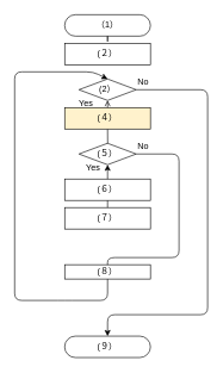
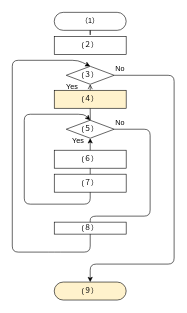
  <mxCell id="0" />
  <mxCell id="1" parent="0" />
  <mxCell id="2" style="edgeStyle=none;html=1;exitX=0.5;exitY=1;exitDx=0;exitDy=0;" edge="1" parent="1" source="3"><mxGeometry relative="1" as="geometry"><mxPoint x="150.31" y="220" as="targetPoint" /></mxGeometry></mxCell>
  <mxCell id="3" value="(４）" style="rounded=0;whiteSpace=wrap;html=1;fillColor=#fff2cc;" vertex="1" parent="1"><mxGeometry x="90" y="150" width="120" height="30" as="geometry" /></mxCell>
  <mxCell id="4" value="(５）" style="rhombus;whiteSpace=wrap;html=1;" vertex="1" parent="1"><mxGeometry x="110" y="200" width="80" height="30" as="geometry" /></mxCell>
  <mxCell id="5" value="(６）" style="rounded=0;whiteSpace=wrap;html=1;" vertex="1" parent="1"><mxGeometry x="90" y="250" width="120" height="30" as="geometry" /></mxCell>
  <mxCell id="6" value="" style="endArrow=classic;html=1;entryX=0.5;entryY=1;entryDx=0;entryDy=0;exitX=0.5;exitY=0;exitDx=0;exitDy=0;" edge="1" parent="1" source="5" target="4"><mxGeometry width="50" height="50" relative="1" as="geometry"><mxPoint x="200" y="250" as="sourcePoint" /><mxPoint x="250" y="200" as="targetPoint" /></mxGeometry></mxCell>
  <mxCell id="7" value="(７）" style="rounded=0;whiteSpace=wrap;html=1;" vertex="1" parent="1"><mxGeometry x="90" y="290" width="120" height="30" as="geometry" /></mxCell>
  <mxCell id="8" value="" style="endArrow=none;html=1;entryX=0.5;entryY=1;entryDx=0;entryDy=0;" edge="1" parent="1" target="5"><mxGeometry width="50" height="50" relative="1" as="geometry"><mxPoint x="150" y="290" as="sourcePoint" /><mxPoint x="200" y="260" as="targetPoint" /></mxGeometry></mxCell>
+ <mxCell id="9" value="" style="endArrow=classic;html=1;exitX=0.5;exitY=1;exitDx=0;exitDy=0;entryX=0.5;entryY=0;entryDx=0;entryDy=0;" edge="1" parent="1" source="7" target="4"><mxGeometry width="50" height="50" relative="1" as="geometry"><mxPoint x="150" y="310" as="sourcePoint" /><mxPoint x="200" y="260" as="targetPoint" /><Array as="points"><mxPoint x="150" y="340" /><mxPoint x="40" y="340" /><mxPoint x="40" y="190" /><mxPoint x="140" y="190" /></Array></mxGeometry></mxCell>
  <mxCell id="10" value="Yes" style="text;html=1;strokeColor=none;fillColor=none;align=center;verticalAlign=middle;whiteSpace=wrap;rounded=0;" vertex="1" parent="1"><mxGeometry x="100" y="220" width="60" height="30" as="geometry" /></mxCell>
  <mxCell id="11" value="No" style="text;html=1;strokeColor=none;fillColor=none;align=center;verticalAlign=middle;whiteSpace=wrap;rounded=0;" vertex="1" parent="1"><mxGeometry x="170" y="190" width="60" height="30" as="geometry" /></mxCell>
  <mxCell id="12" value="" style="endArrow=classic;html=1;exitX=1;exitY=0.5;exitDx=0;exitDy=0;" edge="1" parent="1" source="4"><mxGeometry width="50" height="50" relative="1" as="geometry"><mxPoint x="200" y="230" as="sourcePoint" /><mxPoint x="150" y="380" as="targetPoint" /><Array as="points"><mxPoint x="250" y="215" /><mxPoint x="250" y="360" /><mxPoint x="150" y="360" /></Array></mxGeometry></mxCell>
  <mxCell id="13" value="(２）" style="rounded=0;whiteSpace=wrap;html=1;" vertex="1" parent="1"><mxGeometry x="90" y="60" width="120" height="30" as="geometry" /></mxCell>
- <mxCell id="14" value="(2）" style="rhombus;whiteSpace=wrap;html=1;" vertex="1" parent="1"><mxGeometry x="110" y="110" width="80" height="30" as="geometry" /></mxCell>
+ <mxCell id="14" value="(３）" style="rhombus;whiteSpace=wrap;html=1;" vertex="1" parent="1"><mxGeometry x="110" y="110" width="80" height="30" as="geometry" /></mxCell>
  <mxCell id="15" value="" style="endArrow=open;html=1;entryX=0.5;entryY=1;entryDx=0;entryDy=0;exitX=0.5;exitY=0;exitDx=0;exitDy=0;" edge="1" parent="1" source="3" target="14"><mxGeometry width="50" height="50" relative="1" as="geometry"><mxPoint x="160" y="120" as="sourcePoint" /><mxPoint x="160" y="110" as="targetPoint" /></mxGeometry></mxCell>
  <mxCell id="16" value="(８）" style="rounded=0;whiteSpace=wrap;html=1;" vertex="1" parent="1"><mxGeometry x="90" y="370" width="120" height="20" as="geometry" /></mxCell>
  <mxCell id="17" value="" style="endArrow=classic;html=1;exitX=0.5;exitY=1;exitDx=0;exitDy=0;entryX=0.5;entryY=0;entryDx=0;entryDy=0;" edge="1" parent="1" source="16" target="14"><mxGeometry width="50" height="50" relative="1" as="geometry"><mxPoint x="30" y="240" as="sourcePoint" /><mxPoint x="80" y="190" as="targetPoint" /><Array as="points"><mxPoint x="150" y="420" /><mxPoint x="90" y="420" /><mxPoint x="20" y="420" /><mxPoint x="20" y="100" /><mxPoint x="130" y="100" /></Array></mxGeometry></mxCell>
  <mxCell id="18" value="" style="endArrow=classic;html=1;exitX=1;exitY=0.5;exitDx=0;exitDy=0;" edge="1" parent="1" source="14"><mxGeometry width="50" height="50" relative="1" as="geometry"><mxPoint x="30" y="240" as="sourcePoint" /><mxPoint x="150" y="470" as="targetPoint" /><Array as="points"><mxPoint x="290" y="125" /><mxPoint x="290" y="440" /><mxPoint x="150" y="440" /></Array></mxGeometry></mxCell>
  <mxCell id="19" value="Yes" style="text;html=1;strokeColor=none;fillColor=none;align=center;verticalAlign=middle;whiteSpace=wrap;rounded=0;" vertex="1" parent="1"><mxGeometry x="90" y="130" width="60" height="30" as="geometry" /></mxCell>
  <mxCell id="20" value="No" style="text;html=1;strokeColor=none;fillColor=none;align=center;verticalAlign=middle;whiteSpace=wrap;rounded=0;" vertex="1" parent="1"><mxGeometry x="170" y="100" width="60" height="30" as="geometry" /></mxCell>
- <mxCell id="21" value="(９）" style="rounded=1;whiteSpace=wrap;html=1;arcSize=50;" vertex="1" parent="1"><mxGeometry x="90" y="470" width="120" height="30" as="geometry" /></mxCell>
+ <mxCell id="21" value="(９）" style="rounded=1;whiteSpace=wrap;html=1;arcSize=50;fillColor=#fff2cc;" vertex="1" parent="1"><mxGeometry x="90" y="470" width="120" height="30" as="geometry" /></mxCell>
  <mxCell id="22" value="（1）" style="rounded=1;whiteSpace=wrap;html=1;arcSize=50;" vertex="1" parent="1"><mxGeometry x="90" y="20" width="120" height="30" as="geometry" /></mxCell>
  <mxCell id="23" value="" style="endArrow=none;html=1;entryX=0.5;entryY=1;entryDx=0;entryDy=0;" edge="1" parent="1" target="22"><mxGeometry width="50" height="50" relative="1" as="geometry"><mxPoint x="150" y="50" as="sourcePoint" /><mxPoint x="150" y="220" as="targetPoint" /><Array as="points"><mxPoint x="150" y="60" /></Array></mxGeometry></mxCell>
